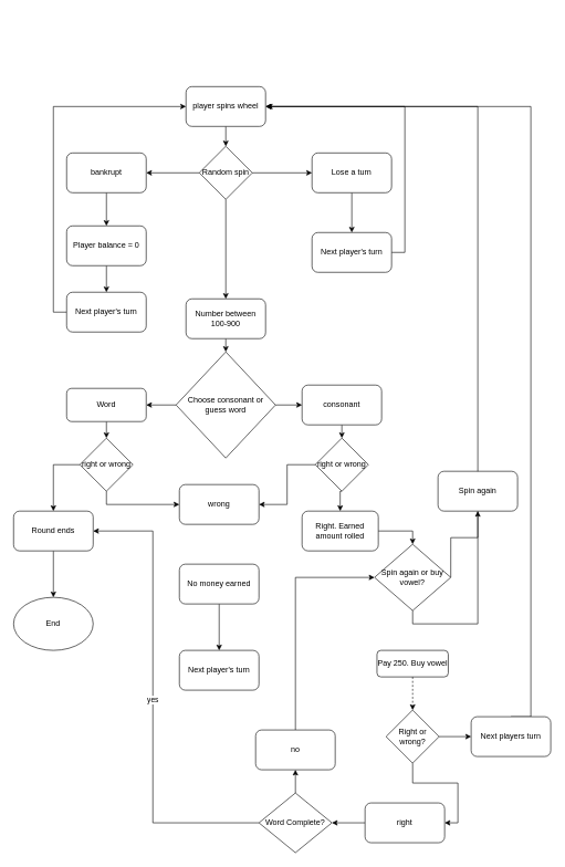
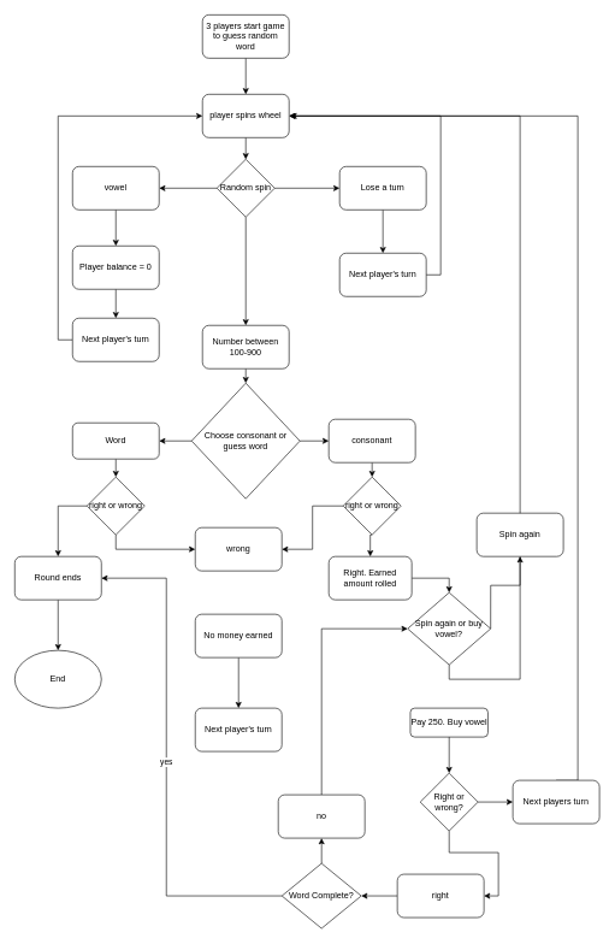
  <mxCell id="0" />
  <mxCell id="1" parent="0" />
+ <mxCell id="2" style="edgeStyle=orthogonalEdgeStyle;rounded=0;orthogonalLoop=1;jettySize=auto;html=1;exitX=0.5;exitY=1;exitDx=0;exitDy=0;" parent="1" source="3" target="5" edge="1"><mxGeometry relative="1" as="geometry" /></mxCell>
+ <mxCell id="3" value="3 players start game to guess random word" style="rounded=1;whiteSpace=wrap;html=1;" parent="1" vertex="1"><mxGeometry x="280" y="20" width="120" height="60" as="geometry" /></mxCell>
  <mxCell id="4" style="edgeStyle=orthogonalEdgeStyle;rounded=0;orthogonalLoop=1;jettySize=auto;html=1;exitX=0.5;exitY=1;exitDx=0;exitDy=0;entryX=0.5;entryY=0;entryDx=0;entryDy=0;" parent="1" source="5" target="9" edge="1"><mxGeometry relative="1" as="geometry" /></mxCell>
  <mxCell id="5" value="player spins wheel" style="rounded=1;whiteSpace=wrap;html=1;" parent="1" vertex="1"><mxGeometry x="280" y="130" width="120" height="60" as="geometry" /></mxCell>
  <mxCell id="6" style="edgeStyle=orthogonalEdgeStyle;rounded=0;orthogonalLoop=1;jettySize=auto;html=1;exitX=0;exitY=0.5;exitDx=0;exitDy=0;entryX=1;entryY=0.5;entryDx=0;entryDy=0;" parent="1" source="9" target="11" edge="1"><mxGeometry relative="1" as="geometry" /></mxCell>
  <mxCell id="7" style="edgeStyle=orthogonalEdgeStyle;rounded=0;orthogonalLoop=1;jettySize=auto;html=1;exitX=1;exitY=0.5;exitDx=0;exitDy=0;entryX=0;entryY=0.5;entryDx=0;entryDy=0;" parent="1" source="9" target="13" edge="1"><mxGeometry relative="1" as="geometry" /></mxCell>
  <mxCell id="8" style="edgeStyle=orthogonalEdgeStyle;rounded=0;orthogonalLoop=1;jettySize=auto;html=1;exitX=0.5;exitY=1;exitDx=0;exitDy=0;entryX=0.5;entryY=0;entryDx=0;entryDy=0;" parent="1" source="9" target="15" edge="1"><mxGeometry relative="1" as="geometry" /></mxCell>
  <mxCell id="9" value="Random spin" style="rhombus;whiteSpace=wrap;html=1;" parent="1" vertex="1"><mxGeometry x="300" y="220" width="80" height="80" as="geometry" /></mxCell>
  <mxCell id="10" style="edgeStyle=orthogonalEdgeStyle;rounded=0;orthogonalLoop=1;jettySize=auto;html=1;exitX=0.5;exitY=1;exitDx=0;exitDy=0;" parent="1" source="11" target="17" edge="1"><mxGeometry relative="1" as="geometry" /></mxCell>
- <mxCell id="11" value="bankrupt" style="rounded=1;whiteSpace=wrap;html=1;" parent="1" vertex="1"><mxGeometry x="100" y="230" width="120" height="60" as="geometry" /></mxCell>
+ <mxCell id="11" value="vowel" style="rounded=1;whiteSpace=wrap;html=1;" parent="1" vertex="1"><mxGeometry x="100" y="230" width="120" height="60" as="geometry" /></mxCell>
  <mxCell id="12" style="edgeStyle=orthogonalEdgeStyle;rounded=0;orthogonalLoop=1;jettySize=auto;html=1;exitX=0.5;exitY=1;exitDx=0;exitDy=0;entryX=0.5;entryY=0;entryDx=0;entryDy=0;" parent="1" source="13" target="21" edge="1"><mxGeometry relative="1" as="geometry" /></mxCell>
  <mxCell id="13" value="Lose a turn" style="rounded=1;whiteSpace=wrap;html=1;" parent="1" vertex="1"><mxGeometry x="470" y="230" width="120" height="60" as="geometry" /></mxCell>
  <mxCell id="14" style="edgeStyle=orthogonalEdgeStyle;rounded=0;orthogonalLoop=1;jettySize=auto;html=1;exitX=0.5;exitY=1;exitDx=0;exitDy=0;entryX=0.5;entryY=0;entryDx=0;entryDy=0;" parent="1" source="15" target="24" edge="1"><mxGeometry relative="1" as="geometry" /></mxCell>
  <mxCell id="15" value="Number between 100-900" style="rounded=1;whiteSpace=wrap;html=1;" parent="1" vertex="1"><mxGeometry x="280" y="450" width="120" height="60" as="geometry" /></mxCell>
  <mxCell id="16" style="edgeStyle=orthogonalEdgeStyle;rounded=0;orthogonalLoop=1;jettySize=auto;html=1;exitX=0.5;exitY=1;exitDx=0;exitDy=0;entryX=0.5;entryY=0;entryDx=0;entryDy=0;" parent="1" source="17" target="19" edge="1"><mxGeometry relative="1" as="geometry" /></mxCell>
  <mxCell id="17" value="Player balance = 0" style="rounded=1;whiteSpace=wrap;html=1;" parent="1" vertex="1"><mxGeometry x="100" y="340" width="120" height="60" as="geometry" /></mxCell>
  <mxCell id="18" style="edgeStyle=orthogonalEdgeStyle;rounded=0;orthogonalLoop=1;jettySize=auto;html=1;exitX=0;exitY=0.5;exitDx=0;exitDy=0;entryX=0;entryY=0.5;entryDx=0;entryDy=0;" parent="1" source="19" target="5" edge="1"><mxGeometry relative="1" as="geometry" /></mxCell>
  <mxCell id="19" value="Next player's turn" style="rounded=1;whiteSpace=wrap;html=1;" parent="1" vertex="1"><mxGeometry x="100" y="440" width="120" height="60" as="geometry" /></mxCell>
  <mxCell id="20" style="edgeStyle=orthogonalEdgeStyle;rounded=0;orthogonalLoop=1;jettySize=auto;html=1;exitX=1;exitY=0.5;exitDx=0;exitDy=0;entryX=1;entryY=0.5;entryDx=0;entryDy=0;" parent="1" source="21" target="5" edge="1"><mxGeometry relative="1" as="geometry" /></mxCell>
  <mxCell id="21" value="Next player's turn" style="rounded=1;whiteSpace=wrap;html=1;" parent="1" vertex="1"><mxGeometry x="470" y="350" width="120" height="60" as="geometry" /></mxCell>
  <mxCell id="22" style="edgeStyle=orthogonalEdgeStyle;rounded=0;orthogonalLoop=1;jettySize=auto;html=1;exitX=1;exitY=0.5;exitDx=0;exitDy=0;entryX=0;entryY=0.5;entryDx=0;entryDy=0;" parent="1" source="24" target="26" edge="1"><mxGeometry relative="1" as="geometry" /></mxCell>
  <mxCell id="23" style="edgeStyle=orthogonalEdgeStyle;rounded=0;orthogonalLoop=1;jettySize=auto;html=1;exitX=0;exitY=0.5;exitDx=0;exitDy=0;entryX=1;entryY=0.5;entryDx=0;entryDy=0;" parent="1" source="24" target="46" edge="1"><mxGeometry relative="1" as="geometry" /></mxCell>
  <mxCell id="24" value="Choose consonant or guess word" style="rhombus;whiteSpace=wrap;html=1;" parent="1" vertex="1"><mxGeometry x="265" y="530" width="150" height="160" as="geometry" /></mxCell>
  <mxCell id="25" style="edgeStyle=orthogonalEdgeStyle;rounded=0;orthogonalLoop=1;jettySize=auto;html=1;exitX=0.5;exitY=1;exitDx=0;exitDy=0;entryX=0.5;entryY=0;entryDx=0;entryDy=0;" parent="1" source="26" target="44" edge="1"><mxGeometry relative="1" as="geometry" /></mxCell>
  <mxCell id="26" value="consonant" style="rounded=1;whiteSpace=wrap;html=1;" parent="1" vertex="1"><mxGeometry x="455" y="580" width="120" height="60" as="geometry" /></mxCell>
  <mxCell id="27" value="wrong" style="rounded=1;whiteSpace=wrap;html=1;" parent="1" vertex="1"><mxGeometry x="270" y="730" width="120" height="60" as="geometry" /></mxCell>
  <mxCell id="28" style="edgeStyle=orthogonalEdgeStyle;rounded=0;orthogonalLoop=1;jettySize=auto;html=1;exitX=0.5;exitY=1;exitDx=0;exitDy=0;entryX=0.5;entryY=0;entryDx=0;entryDy=0;" parent="1" source="29" target="30" edge="1"><mxGeometry relative="1" as="geometry" /></mxCell>
  <mxCell id="29" value="No money earned" style="rounded=1;whiteSpace=wrap;html=1;" parent="1" vertex="1"><mxGeometry x="270" y="850" width="120" height="60" as="geometry" /></mxCell>
  <mxCell id="30" value="Next player's turn" style="rounded=1;whiteSpace=wrap;html=1;" parent="1" vertex="1"><mxGeometry x="270" y="980" width="120" height="60" as="geometry" /></mxCell>
  <mxCell id="31" style="edgeStyle=orthogonalEdgeStyle;rounded=0;orthogonalLoop=1;jettySize=auto;html=1;exitX=1;exitY=0.5;exitDx=0;exitDy=0;entryX=0.5;entryY=0;entryDx=0;entryDy=0;" parent="1" source="32" target="35" edge="1"><mxGeometry relative="1" as="geometry" /></mxCell>
  <mxCell id="32" value="Right. Earned amount rolled" style="rounded=1;whiteSpace=wrap;html=1;" parent="1" vertex="1"><mxGeometry x="455" y="770" width="115" height="60" as="geometry" /></mxCell>
  <mxCell id="33" style="edgeStyle=orthogonalEdgeStyle;rounded=0;orthogonalLoop=1;jettySize=auto;html=1;exitX=1;exitY=0.5;exitDx=0;exitDy=0;" parent="1" source="35" edge="1"><mxGeometry relative="1" as="geometry"><mxPoint x="402" y="160" as="targetPoint" /><Array as="points"><mxPoint x="720" y="810" /><mxPoint x="720" y="160" /></Array></mxGeometry></mxCell>
  <mxCell id="34" style="edgeStyle=orthogonalEdgeStyle;rounded=0;orthogonalLoop=1;jettySize=auto;html=1;exitX=0.5;exitY=1;exitDx=0;exitDy=0;" parent="1" source="35" target="38" edge="1"><mxGeometry relative="1" as="geometry"><mxPoint x="513" y="890" as="targetPoint" /></mxGeometry></mxCell>
  <mxCell id="35" value="Spin again or buy vowel?" style="rhombus;whiteSpace=wrap;html=1;" parent="1" vertex="1"><mxGeometry x="564.25" y="820" width="115" height="100" as="geometry" /></mxCell>
- <mxCell id="36" style="edgeStyle=orthogonalEdgeStyle;rounded=0;orthogonalLoop=1;jettySize=auto;html=1;exitX=0.5;exitY=1;exitDx=0;exitDy=0;entryX=0.5;entryY=0;entryDx=0;entryDy=0;dashed=1;" parent="1" source="37" target="41" edge="1"><mxGeometry relative="1" as="geometry" /></mxCell>
+ <mxCell id="36" style="edgeStyle=orthogonalEdgeStyle;rounded=0;orthogonalLoop=1;jettySize=auto;html=1;exitX=0.5;exitY=1;exitDx=0;exitDy=0;entryX=0.5;entryY=0;entryDx=0;entryDy=0;" parent="1" source="37" target="41" edge="1"><mxGeometry relative="1" as="geometry" /></mxCell>
  <mxCell id="37" value="Pay 250. Buy vowel" style="rounded=1;whiteSpace=wrap;html=1;" parent="1" vertex="1"><mxGeometry x="568" y="980" width="107.5" height="40" as="geometry" /></mxCell>
  <mxCell id="38" value="Spin again" style="rounded=1;whiteSpace=wrap;html=1;" parent="1" vertex="1"><mxGeometry x="660" y="710" width="120" height="60" as="geometry" /></mxCell>
  <mxCell id="39" style="edgeStyle=orthogonalEdgeStyle;rounded=0;orthogonalLoop=1;jettySize=auto;html=1;exitX=0.5;exitY=1;exitDx=0;exitDy=0;entryX=1;entryY=0.5;entryDx=0;entryDy=0;" parent="1" source="41" target="53" edge="1"><mxGeometry relative="1" as="geometry" /></mxCell>
  <mxCell id="40" style="edgeStyle=orthogonalEdgeStyle;rounded=0;orthogonalLoop=1;jettySize=auto;html=1;exitX=1;exitY=0.5;exitDx=0;exitDy=0;" parent="1" source="41" target="55" edge="1"><mxGeometry relative="1" as="geometry" /></mxCell>
  <mxCell id="41" value="Right or wrong?" style="rhombus;whiteSpace=wrap;html=1;" parent="1" vertex="1"><mxGeometry x="581.75" y="1070" width="80" height="80" as="geometry" /></mxCell>
  <mxCell id="42" style="edgeStyle=orthogonalEdgeStyle;rounded=0;orthogonalLoop=1;jettySize=auto;html=1;exitX=0.5;exitY=1;exitDx=0;exitDy=0;entryX=0.5;entryY=0;entryDx=0;entryDy=0;" parent="1" source="44" target="32" edge="1"><mxGeometry relative="1" as="geometry" /></mxCell>
  <mxCell id="43" style="edgeStyle=orthogonalEdgeStyle;rounded=0;orthogonalLoop=1;jettySize=auto;html=1;exitX=0;exitY=0.5;exitDx=0;exitDy=0;" parent="1" source="44" target="27" edge="1"><mxGeometry relative="1" as="geometry" /></mxCell>
  <mxCell id="44" value="right or wrong" style="rhombus;whiteSpace=wrap;html=1;" parent="1" vertex="1"><mxGeometry x="475" y="660" width="80" height="80" as="geometry" /></mxCell>
  <mxCell id="45" style="edgeStyle=orthogonalEdgeStyle;rounded=0;orthogonalLoop=1;jettySize=auto;html=1;exitX=0.5;exitY=1;exitDx=0;exitDy=0;entryX=0.5;entryY=0;entryDx=0;entryDy=0;" parent="1" source="46" target="49" edge="1"><mxGeometry relative="1" as="geometry" /></mxCell>
  <mxCell id="46" value="Word" style="rounded=1;whiteSpace=wrap;html=1;" parent="1" vertex="1"><mxGeometry x="100" y="585" width="120" height="50" as="geometry" /></mxCell>
  <mxCell id="47" style="edgeStyle=orthogonalEdgeStyle;rounded=0;orthogonalLoop=1;jettySize=auto;html=1;exitX=0.5;exitY=1;exitDx=0;exitDy=0;entryX=0;entryY=0.5;entryDx=0;entryDy=0;" parent="1" source="49" target="27" edge="1"><mxGeometry relative="1" as="geometry" /></mxCell>
  <mxCell id="48" style="edgeStyle=orthogonalEdgeStyle;rounded=0;orthogonalLoop=1;jettySize=auto;html=1;exitX=0;exitY=0.5;exitDx=0;exitDy=0;entryX=0.5;entryY=0;entryDx=0;entryDy=0;" parent="1" source="49" target="51" edge="1"><mxGeometry relative="1" as="geometry" /></mxCell>
  <mxCell id="49" value="right or wrong" style="rhombus;whiteSpace=wrap;html=1;" parent="1" vertex="1"><mxGeometry x="120" y="660" width="80" height="80" as="geometry" /></mxCell>
  <mxCell id="50" style="edgeStyle=orthogonalEdgeStyle;rounded=0;orthogonalLoop=1;jettySize=auto;html=1;exitX=0.5;exitY=1;exitDx=0;exitDy=0;" parent="1" source="51" target="61" edge="1"><mxGeometry relative="1" as="geometry"><mxPoint x="80" y="880" as="targetPoint" /></mxGeometry></mxCell>
  <mxCell id="51" value="Round ends" style="rounded=1;whiteSpace=wrap;html=1;" parent="1" vertex="1"><mxGeometry x="20" y="770" width="120" height="60" as="geometry" /></mxCell>
  <mxCell id="52" style="edgeStyle=orthogonalEdgeStyle;rounded=0;orthogonalLoop=1;jettySize=auto;html=1;exitX=0;exitY=0.5;exitDx=0;exitDy=0;entryX=1;entryY=0.5;entryDx=0;entryDy=0;" parent="1" source="53" target="58" edge="1"><mxGeometry relative="1" as="geometry" /></mxCell>
  <mxCell id="53" value="right" style="rounded=1;whiteSpace=wrap;html=1;" parent="1" vertex="1"><mxGeometry x="550" y="1210" width="120" height="60" as="geometry" /></mxCell>
  <mxCell id="54" style="edgeStyle=orthogonalEdgeStyle;rounded=0;orthogonalLoop=1;jettySize=auto;html=1;exitX=0.5;exitY=0;exitDx=0;exitDy=0;entryX=1;entryY=0.5;entryDx=0;entryDy=0;" parent="1" source="55" target="5" edge="1"><mxGeometry relative="1" as="geometry"><Array as="points"><mxPoint x="800" y="1080" /><mxPoint x="800" y="160" /></Array></mxGeometry></mxCell>
  <mxCell id="55" value="Next players turn" style="rounded=1;whiteSpace=wrap;html=1;" parent="1" vertex="1"><mxGeometry x="710" y="1080" width="120" height="60" as="geometry" /></mxCell>
  <mxCell id="56" style="edgeStyle=orthogonalEdgeStyle;rounded=0;orthogonalLoop=1;jettySize=auto;html=1;exitX=0.5;exitY=0;exitDx=0;exitDy=0;entryX=0.5;entryY=1;entryDx=0;entryDy=0;" parent="1" source="58" target="60" edge="1"><mxGeometry relative="1" as="geometry" /></mxCell>
  <mxCell id="57" value="yes" style="edgeStyle=orthogonalEdgeStyle;rounded=0;orthogonalLoop=1;jettySize=auto;html=1;exitX=0;exitY=0.5;exitDx=0;exitDy=0;entryX=1;entryY=0.5;entryDx=0;entryDy=0;" parent="1" source="58" target="51" edge="1"><mxGeometry relative="1" as="geometry"><Array as="points"><mxPoint x="230" y="1240" /><mxPoint x="230" y="800" /></Array></mxGeometry></mxCell>
  <mxCell id="58" value="Word Complete?" style="rhombus;whiteSpace=wrap;html=1;" parent="1" vertex="1"><mxGeometry x="390" y="1195" width="110" height="90" as="geometry" /></mxCell>
  <mxCell id="59" style="edgeStyle=orthogonalEdgeStyle;rounded=0;orthogonalLoop=1;jettySize=auto;html=1;exitX=0.5;exitY=0;exitDx=0;exitDy=0;entryX=0;entryY=0.5;entryDx=0;entryDy=0;" parent="1" source="60" target="35" edge="1"><mxGeometry relative="1" as="geometry" /></mxCell>
  <mxCell id="60" value="no" style="rounded=1;whiteSpace=wrap;html=1;" parent="1" vertex="1"><mxGeometry x="385" y="1100" width="120" height="60" as="geometry" /></mxCell>
  <mxCell id="61" value="End" style="ellipse;whiteSpace=wrap;html=1;" parent="1" vertex="1"><mxGeometry x="20" y="900" width="120" height="80" as="geometry" /></mxCell>
